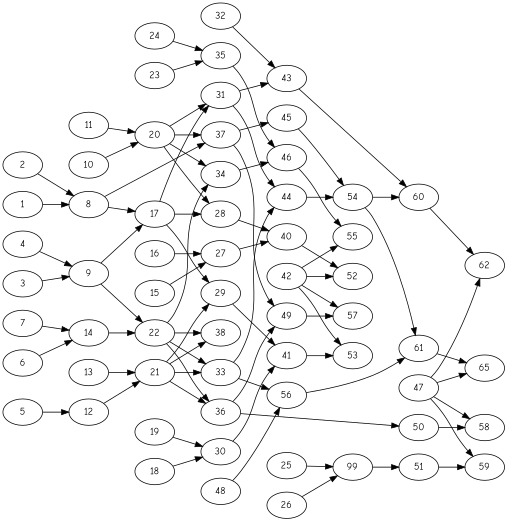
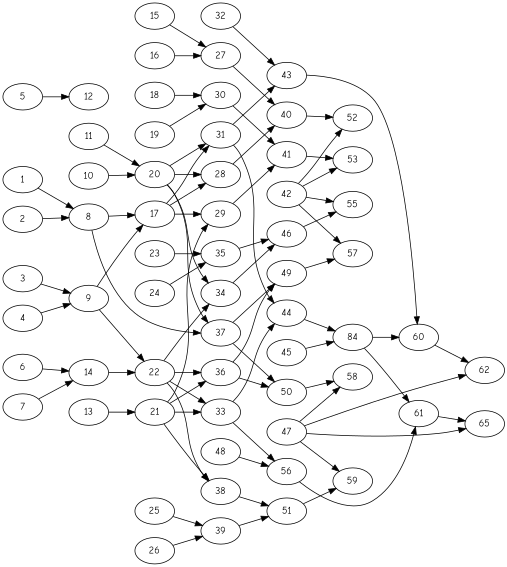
  strict digraph {
    fontname="Comic Neue"
    rankdir=LR
    node [fontname="Comic Neue"]
    edge [fontname="Comic Neue"]
    1
    8
    17
    37
    28
    29
    31
    2
    3
    9
    22
    34
    33
    36
    38
    4
    5
    12
    21
    6
    14
    7
    40
    41
    43
    44
    49
    50
    46
    56
    51
    10
    20
    11
    13
    15
    27
    52
    16
    53
    60
-   54
+   54 [label=84]
    57
    58
    18
    30
    19
    55
    61
    59
    23
    35
    24
    25
-   39 [label=99]
+   39
    26
    62
    32
    n59 [label=65]
    42
    45
    47
    48
    1 -> 8
    8 -> 17
    8 -> 37
    17 -> 28
    17 -> 29
    17 -> 31
    37 -> 49
-   37 -> 45
+   37 -> 50
    28 -> 40
    29 -> 41
    31 -> 43
    31 -> 44
    2 -> 8
    3 -> 9
    9 -> 17
    9 -> 22
    22 -> 34
    22 -> 33
    22 -> 36
    22 -> 38
    34 -> 46
    33 -> 44
    33 -> 56
    36 -> 49
    36 -> 50
+   38 -> 51
    4 -> 9
    5 -> 12
-   12 -> 21
    21 -> 29
    21 -> 33
    21 -> 36
    21 -> 38
    6 -> 14
    14 -> 22
    7 -> 14
    40 -> 52
    41 -> 53
    43 -> 60
    44 -> 54
    49 -> 57
    50 -> 58
    46 -> 55
    56 -> 61
    51 -> 59
    10 -> 20
    20 -> 37
    20 -> 28
    20 -> 31
    20 -> 34
    11 -> 20
    13 -> 21
    15 -> 27
    27 -> 40
    16 -> 27
    60 -> 62
    54 -> 60
    54 -> 61
    18 -> 30
    30 -> 41
    19 -> 30
    61 -> n59
    23 -> 35
    35 -> 46
    24 -> 35
    25 -> 39
    39 -> 51
    26 -> 39
    32 -> 43
    42 -> 52
    42 -> 53
    42 -> 57
    42 -> 55
    45 -> 54
    47 -> 58
    47 -> 59
    47 -> 62
    47 -> n59
    48 -> 56
  }
